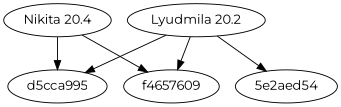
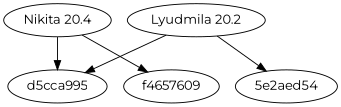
  digraph {
    fontname=Montserrat
    node [fontname=Montserrat]
    edge [fontname=Montserrat]
    n1 [label="Lyudmila 20.2"]
    n2 [label=f4657609]
    d5cca995
    "5e2aed54"
    n5 [label="Nikita 20.4"]
-   n1 -> n2
    n1 -> d5cca995
    n1 -> "5e2aed54"
    n5 -> n2
    n5 -> d5cca995
  }
